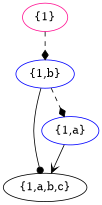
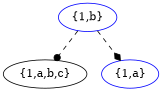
  digraph {
    node [color=blue]
    edge [arrowhead=diamond style=dashed]
-   "{1}" [color=deeppink]
    "{1,b}"
    "{1,a,b,c}" [color=black]
    "{1,a}"
-   "{1}" -> "{1,b}"
-   "{1,b}" -> "{1,a,b,c}" [arrowhead=dot style=solid]
+   "{1,b}" -> "{1,a,b,c}" [arrowhead=dot]
    "{1,b}" -> "{1,a}"
-   "{1,a}" -> "{1,a,b,c}" [arrowhead=vee style=solid]
  }
